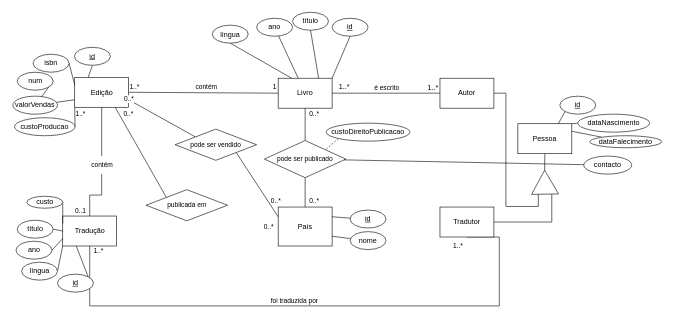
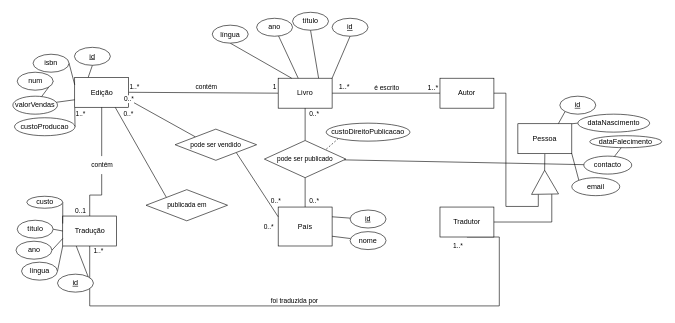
  <mxCell id="0" />
  <mxCell id="1" parent="0" />
  <mxCell id="2" style="edgeStyle=orthogonalEdgeStyle;rounded=0;orthogonalLoop=1;jettySize=auto;html=1;exitX=1;exitY=0.5;exitDx=0;exitDy=0;entryX=0;entryY=0.5;entryDx=0;entryDy=0;endArrow=none;endFill=0;" parent="1" source="5" target="8" edge="1"><mxGeometry relative="1" as="geometry" /></mxCell>
  <mxCell id="3" value="é escrito" style="edgeLabel;html=1;align=center;verticalAlign=middle;resizable=0;points=[];fontFamily=Helvetica;fontSize=11;fontColor=default;labelBackgroundColor=default;" parent="2" vertex="1" connectable="0"><mxGeometry x="-0.061" relative="1" as="geometry"><mxPoint x="5" y="-10" as="offset" /></mxGeometry></mxCell>
  <mxCell id="4" style="edgeStyle=none;rounded=0;orthogonalLoop=1;jettySize=auto;html=1;exitX=0;exitY=0.5;exitDx=0;exitDy=0;entryX=1;entryY=0.5;entryDx=0;entryDy=0;strokeColor=default;align=center;verticalAlign=middle;fontFamily=Helvetica;fontSize=11;fontColor=default;labelBackgroundColor=default;endArrow=none;endFill=0;" parent="1" source="5" target="27" edge="1"><mxGeometry relative="1" as="geometry" /></mxCell>
  <mxCell id="5" value="Livro" style="rounded=0;whiteSpace=wrap;html=1;" parent="1" vertex="1"><mxGeometry x="463" y="130" width="90" height="50" as="geometry" /></mxCell>
  <mxCell id="6" style="edgeStyle=none;rounded=0;orthogonalLoop=1;jettySize=auto;html=1;exitX=0.5;exitY=1;exitDx=0;exitDy=0;entryX=0.75;entryY=0;entryDx=0;entryDy=0;strokeColor=default;align=center;verticalAlign=middle;fontFamily=Helvetica;fontSize=11;fontColor=default;labelBackgroundColor=default;endArrow=none;endFill=0;" parent="1" source="7" target="5" edge="1"><mxGeometry relative="1" as="geometry" /></mxCell>
  <mxCell id="7" value="título" style="ellipse;whiteSpace=wrap;html=1;" parent="1" vertex="1"><mxGeometry x="487" y="20" width="60" height="30" as="geometry" /></mxCell>
  <mxCell id="8" value="Autor" style="rounded=0;whiteSpace=wrap;html=1;" parent="1" vertex="1"><mxGeometry x="733" y="130" width="90" height="50" as="geometry" /></mxCell>
  <mxCell id="9" value="1..*" style="text;html=1;align=center;verticalAlign=middle;resizable=0;points=[];autosize=1;strokeColor=none;fillColor=none;" parent="1" vertex="1"><mxGeometry x="701" y="132" width="40" height="30" as="geometry" /></mxCell>
  <mxCell id="10" value="1..*" style="text;html=1;align=center;verticalAlign=middle;resizable=0;points=[];autosize=1;strokeColor=none;fillColor=none;" parent="1" vertex="1"><mxGeometry x="553" y="130" width="40" height="30" as="geometry" /></mxCell>
  <mxCell id="11" style="edgeStyle=none;rounded=0;orthogonalLoop=1;jettySize=auto;html=1;exitX=0.5;exitY=1;exitDx=0;exitDy=0;entryX=1;entryY=0;entryDx=0;entryDy=0;strokeColor=default;align=center;verticalAlign=middle;fontFamily=Helvetica;fontSize=11;fontColor=default;labelBackgroundColor=default;endArrow=none;endFill=0;" parent="1" source="12" target="5" edge="1"><mxGeometry relative="1" as="geometry" /></mxCell>
  <mxCell id="12" value="id" style="ellipse;whiteSpace=wrap;html=1;fontStyle=4" parent="1" vertex="1"><mxGeometry x="553" y="30" width="60" height="30" as="geometry" /></mxCell>
  <mxCell id="13" value="" style="edgeStyle=none;rounded=0;orthogonalLoop=1;jettySize=auto;html=1;strokeColor=default;align=center;verticalAlign=middle;fontFamily=Helvetica;fontSize=11;fontColor=default;labelBackgroundColor=default;endArrow=none;endFill=0;" parent="1" source="14" target="5" edge="1"><mxGeometry relative="1" as="geometry" /></mxCell>
  <mxCell id="14" value="ano" style="ellipse;whiteSpace=wrap;html=1;" parent="1" vertex="1"><mxGeometry x="427" y="30" width="60" height="30" as="geometry" /></mxCell>
  <mxCell id="15" style="edgeStyle=none;rounded=0;orthogonalLoop=1;jettySize=auto;html=1;exitX=0;exitY=1;exitDx=0;exitDy=0;entryX=1;entryY=0;entryDx=0;entryDy=0;strokeColor=default;align=center;verticalAlign=middle;fontFamily=Helvetica;fontSize=11;fontColor=default;labelBackgroundColor=default;endArrow=none;endFill=0;dashed=1;" parent="1" source="16" target="22" edge="1"><mxGeometry relative="1" as="geometry" /></mxCell>
  <mxCell id="16" value="custoDireitoPublicacao" style="ellipse;whiteSpace=wrap;html=1;" parent="1" vertex="1"><mxGeometry x="543" y="205" width="140" height="30" as="geometry" /></mxCell>
  <mxCell id="17" value="País" style="rounded=0;whiteSpace=wrap;html=1;" parent="1" vertex="1"><mxGeometry x="463" y="345" width="90" height="65" as="geometry" /></mxCell>
  <mxCell id="18" value="0..*" style="text;html=1;align=center;verticalAlign=middle;resizable=0;points=[];autosize=1;strokeColor=none;fillColor=none;fontFamily=Helvetica;fontSize=11;fontColor=default;labelBackgroundColor=default;" parent="1" vertex="1"><mxGeometry x="503" y="175" width="40" height="30" as="geometry" /></mxCell>
  <mxCell id="19" value="0..*" style="text;html=1;align=center;verticalAlign=middle;resizable=0;points=[];autosize=1;strokeColor=none;fillColor=none;fontFamily=Helvetica;fontSize=11;fontColor=default;labelBackgroundColor=default;" parent="1" vertex="1"><mxGeometry x="503" y="320" width="40" height="30" as="geometry" /></mxCell>
  <mxCell id="20" style="edgeStyle=none;rounded=0;orthogonalLoop=1;jettySize=auto;html=1;exitX=0.5;exitY=0;exitDx=0;exitDy=0;entryX=0.5;entryY=1;entryDx=0;entryDy=0;strokeColor=default;align=center;verticalAlign=middle;fontFamily=Helvetica;fontSize=11;fontColor=default;labelBackgroundColor=default;endArrow=none;endFill=0;" parent="1" source="22" target="5" edge="1"><mxGeometry relative="1" as="geometry" /></mxCell>
  <mxCell id="21" style="edgeStyle=none;rounded=0;orthogonalLoop=1;jettySize=auto;html=1;exitX=0.5;exitY=1;exitDx=0;exitDy=0;entryX=0.5;entryY=0;entryDx=0;entryDy=0;strokeColor=default;align=center;verticalAlign=middle;fontFamily=Helvetica;fontSize=11;fontColor=default;labelBackgroundColor=default;endArrow=none;endFill=0;" parent="1" source="22" target="17" edge="1"><mxGeometry relative="1" as="geometry" /></mxCell>
  <mxCell id="22" value="&lt;span style=&quot;text-wrap: nowrap;&quot;&gt;pode ser publicado&lt;/span&gt;" style="rhombus;whiteSpace=wrap;html=1;fontFamily=Helvetica;fontSize=11;fontColor=default;labelBackgroundColor=default;" parent="1" vertex="1"><mxGeometry x="440" y="234" width="136" height="62" as="geometry" /></mxCell>
  <mxCell id="23" style="edgeStyle=none;rounded=0;orthogonalLoop=1;jettySize=auto;html=1;exitX=0.5;exitY=0;exitDx=0;exitDy=0;strokeColor=default;align=center;verticalAlign=middle;fontFamily=Helvetica;fontSize=11;fontColor=default;labelBackgroundColor=default;endArrow=none;endFill=0;" parent="1" edge="1"><mxGeometry relative="1" as="geometry"><mxPoint x="57.5" y="173.5" as="sourcePoint" /><mxPoint x="57.5" y="173.5" as="targetPoint" /></mxGeometry></mxCell>
  <mxCell id="24" style="edgeStyle=orthogonalEdgeStyle;rounded=0;orthogonalLoop=1;jettySize=auto;html=1;exitX=0.5;exitY=1;exitDx=0;exitDy=0;entryX=0.5;entryY=0;entryDx=0;entryDy=0;strokeColor=default;align=center;verticalAlign=middle;fontFamily=Helvetica;fontSize=11;fontColor=default;labelBackgroundColor=default;endArrow=none;endFill=0;" parent="1" source="87" target="31" edge="1"><mxGeometry relative="1" as="geometry" /></mxCell>
  <mxCell id="25" style="edgeStyle=none;rounded=0;orthogonalLoop=1;jettySize=auto;html=1;exitX=1;exitY=0.75;exitDx=0;exitDy=0;entryX=0;entryY=0;entryDx=0;entryDy=0;strokeColor=default;align=center;verticalAlign=middle;fontFamily=Helvetica;fontSize=11;fontColor=default;labelBackgroundColor=default;endArrow=none;endFill=0;" parent="1" source="27" target="72" edge="1"><mxGeometry relative="1" as="geometry" /></mxCell>
  <mxCell id="26" style="edgeStyle=none;rounded=0;orthogonalLoop=1;jettySize=auto;html=1;exitX=0.75;exitY=1;exitDx=0;exitDy=0;entryX=0;entryY=0;entryDx=0;entryDy=0;strokeColor=default;align=center;verticalAlign=middle;fontFamily=Helvetica;fontSize=11;fontColor=default;labelBackgroundColor=default;endArrow=none;endFill=0;" edge="1" parent="1" source="27" target="82"><mxGeometry relative="1" as="geometry" /></mxCell>
  <mxCell id="27" value="Edição" style="rounded=0;whiteSpace=wrap;html=1;" parent="1" vertex="1"><mxGeometry x="123.5" y="128.5" width="90" height="50" as="geometry" /></mxCell>
  <mxCell id="28" value="1..*" style="text;html=1;align=center;verticalAlign=middle;resizable=0;points=[];autosize=1;strokeColor=none;fillColor=none;fontFamily=Helvetica;fontSize=11;fontColor=default;labelBackgroundColor=default;" parent="1" vertex="1"><mxGeometry x="202.5" y="128.5" width="40" height="30" as="geometry" /></mxCell>
  <mxCell id="29" value="1" style="text;html=1;align=center;verticalAlign=middle;resizable=0;points=[];autosize=1;strokeColor=none;fillColor=none;fontFamily=Helvetica;fontSize=11;fontColor=default;labelBackgroundColor=default;" parent="1" vertex="1"><mxGeometry x="442" y="130" width="30" height="30" as="geometry" /></mxCell>
  <mxCell id="30" style="edgeStyle=orthogonalEdgeStyle;rounded=0;orthogonalLoop=1;jettySize=auto;html=1;entryX=0.5;entryY=1;entryDx=0;entryDy=0;strokeColor=default;align=center;verticalAlign=middle;fontFamily=Helvetica;fontSize=11;fontColor=default;labelBackgroundColor=default;endArrow=none;endFill=0;exitX=0.5;exitY=1;exitDx=0;exitDy=0;" parent="1" source="31" target="32" edge="1"><mxGeometry relative="1" as="geometry"><Array as="points"><mxPoint x="149" y="510" /><mxPoint x="832" y="510" /></Array></mxGeometry></mxCell>
  <mxCell id="31" value="Tradução" style="rounded=0;whiteSpace=wrap;html=1;" parent="1" vertex="1"><mxGeometry x="103.5" y="360" width="90" height="50" as="geometry" /></mxCell>
  <mxCell id="32" value="Tradutor" style="rounded=0;whiteSpace=wrap;html=1;" parent="1" vertex="1"><mxGeometry x="733" y="345" width="90" height="50" as="geometry" /></mxCell>
  <mxCell id="33" style="edgeStyle=none;rounded=0;orthogonalLoop=1;jettySize=auto;html=1;exitX=1;exitY=0.5;exitDx=0;exitDy=0;entryX=0;entryY=0.25;entryDx=0;entryDy=0;strokeColor=default;align=center;verticalAlign=middle;fontFamily=Helvetica;fontSize=11;fontColor=default;labelBackgroundColor=default;endArrow=none;endFill=0;" parent="1" source="34" target="31" edge="1"><mxGeometry relative="1" as="geometry" /></mxCell>
  <mxCell id="34" value="custo" style="ellipse;whiteSpace=wrap;html=1;" parent="1" vertex="1"><mxGeometry x="43.5" y="327" width="60" height="20" as="geometry" /></mxCell>
  <mxCell id="35" style="edgeStyle=none;rounded=0;orthogonalLoop=1;jettySize=auto;html=1;exitX=1;exitY=0.5;exitDx=0;exitDy=0;entryX=0;entryY=0.25;entryDx=0;entryDy=0;strokeColor=default;align=center;verticalAlign=middle;fontFamily=Helvetica;fontSize=11;fontColor=default;labelBackgroundColor=default;endArrow=none;endFill=0;" parent="1" source="36" target="27" edge="1"><mxGeometry relative="1" as="geometry" /></mxCell>
  <mxCell id="36" value="isbn" style="ellipse;whiteSpace=wrap;html=1;fontStyle=0" parent="1" vertex="1"><mxGeometry x="54" y="90" width="60" height="30" as="geometry" /></mxCell>
  <mxCell id="37" style="edgeStyle=none;rounded=0;orthogonalLoop=1;jettySize=auto;html=1;exitX=1;exitY=0.5;exitDx=0;exitDy=0;entryX=0;entryY=0.5;entryDx=0;entryDy=0;strokeColor=default;align=center;verticalAlign=middle;fontFamily=Helvetica;fontSize=11;fontColor=default;labelBackgroundColor=default;endArrow=none;endFill=0;" parent="1" source="38" target="31" edge="1"><mxGeometry relative="1" as="geometry" /></mxCell>
  <mxCell id="38" value="título" style="ellipse;whiteSpace=wrap;html=1;" parent="1" vertex="1"><mxGeometry x="27.5" y="367" width="60" height="30" as="geometry" /></mxCell>
  <mxCell id="39" style="edgeStyle=none;rounded=0;orthogonalLoop=1;jettySize=auto;html=1;exitX=1;exitY=0.5;exitDx=0;exitDy=0;entryX=0;entryY=0.75;entryDx=0;entryDy=0;strokeColor=default;align=center;verticalAlign=middle;fontFamily=Helvetica;fontSize=11;fontColor=default;labelBackgroundColor=default;endArrow=none;endFill=0;" parent="1" source="40" target="31" edge="1"><mxGeometry relative="1" as="geometry" /></mxCell>
  <mxCell id="40" value="ano" style="ellipse;whiteSpace=wrap;html=1;" parent="1" vertex="1"><mxGeometry x="25.5" y="402" width="60" height="30" as="geometry" /></mxCell>
  <mxCell id="41" style="edgeStyle=none;rounded=0;orthogonalLoop=1;jettySize=auto;html=1;exitX=1;exitY=0.5;exitDx=0;exitDy=0;entryX=0;entryY=1;entryDx=0;entryDy=0;strokeColor=default;align=center;verticalAlign=middle;fontFamily=Helvetica;fontSize=11;fontColor=default;labelBackgroundColor=default;endArrow=none;endFill=0;" parent="1" source="42" target="31" edge="1"><mxGeometry relative="1" as="geometry" /></mxCell>
  <mxCell id="42" value="língua" style="ellipse;whiteSpace=wrap;html=1;" parent="1" vertex="1"><mxGeometry x="34.75" y="437" width="60" height="30" as="geometry" /></mxCell>
  <mxCell id="43" style="edgeStyle=none;rounded=0;orthogonalLoop=1;jettySize=auto;html=1;exitX=1;exitY=0;exitDx=0;exitDy=0;entryX=0.25;entryY=1;entryDx=0;entryDy=0;strokeColor=default;align=center;verticalAlign=middle;fontFamily=Helvetica;fontSize=11;fontColor=default;labelBackgroundColor=default;endArrow=none;endFill=0;" parent="1" source="44" target="31" edge="1"><mxGeometry relative="1" as="geometry" /></mxCell>
  <mxCell id="44" value="id" style="ellipse;whiteSpace=wrap;html=1;fontStyle=4" parent="1" vertex="1"><mxGeometry x="94.75" y="457" width="60" height="30" as="geometry" /></mxCell>
  <mxCell id="45" value="0..1" style="text;html=1;align=center;verticalAlign=middle;resizable=0;points=[];autosize=1;strokeColor=none;fillColor=none;fontFamily=Helvetica;fontSize=11;fontColor=default;labelBackgroundColor=default;" parent="1" vertex="1"><mxGeometry x="113" y="337" width="40" height="30" as="geometry" /></mxCell>
  <mxCell id="46" value="1..*" style="text;html=1;align=center;verticalAlign=middle;resizable=0;points=[];autosize=1;strokeColor=none;fillColor=none;fontFamily=Helvetica;fontSize=11;fontColor=default;labelBackgroundColor=default;" parent="1" vertex="1"><mxGeometry x="113" y="173.5" width="40" height="30" as="geometry" /></mxCell>
  <mxCell id="47" style="edgeStyle=none;rounded=0;orthogonalLoop=1;jettySize=auto;html=1;exitX=1;exitY=0.5;exitDx=0;exitDy=0;strokeColor=default;align=center;verticalAlign=middle;fontFamily=Helvetica;fontSize=11;fontColor=default;labelBackgroundColor=default;endArrow=none;endFill=0;" parent="1" source="48" target="50" edge="1"><mxGeometry relative="1" as="geometry" /></mxCell>
  <mxCell id="48" value="num" style="ellipse;whiteSpace=wrap;html=1;fontStyle=0" parent="1" vertex="1"><mxGeometry x="27.5" y="120" width="60" height="30" as="geometry" /></mxCell>
  <mxCell id="49" style="edgeStyle=none;rounded=0;orthogonalLoop=1;jettySize=auto;html=1;entryX=0;entryY=0.75;entryDx=0;entryDy=0;strokeColor=default;align=center;verticalAlign=middle;fontFamily=Helvetica;fontSize=11;fontColor=default;labelBackgroundColor=default;endArrow=none;endFill=0;" parent="1" source="50" target="27" edge="1"><mxGeometry relative="1" as="geometry" /></mxCell>
  <mxCell id="50" value="valorVendas" style="ellipse;whiteSpace=wrap;html=1;fontStyle=0" parent="1" vertex="1"><mxGeometry x="20.25" y="160" width="74.5" height="30" as="geometry" /></mxCell>
  <mxCell id="51" style="edgeStyle=none;rounded=0;orthogonalLoop=1;jettySize=auto;html=1;exitX=1;exitY=0.5;exitDx=0;exitDy=0;entryX=0;entryY=1;entryDx=0;entryDy=0;strokeColor=default;align=center;verticalAlign=middle;fontFamily=Helvetica;fontSize=11;fontColor=default;labelBackgroundColor=default;endArrow=none;endFill=0;" parent="1" source="52" target="27" edge="1"><mxGeometry relative="1" as="geometry" /></mxCell>
  <mxCell id="52" value="custoProducao" style="ellipse;whiteSpace=wrap;html=1;fontStyle=0" parent="1" vertex="1"><mxGeometry x="23" y="196" width="101" height="30" as="geometry" /></mxCell>
  <mxCell id="53" style="edgeStyle=none;rounded=0;orthogonalLoop=1;jettySize=auto;html=1;exitX=0;exitY=0.5;exitDx=0;exitDy=0;entryX=1;entryY=0;entryDx=0;entryDy=0;strokeColor=default;align=center;verticalAlign=middle;fontFamily=Helvetica;fontSize=11;fontColor=default;labelBackgroundColor=default;endArrow=none;endFill=0;" parent="1" source="54" target="64" edge="1"><mxGeometry relative="1" as="geometry" /></mxCell>
  <mxCell id="54" value="dataNascimento" style="ellipse;whiteSpace=wrap;html=1;fontStyle=0" parent="1" vertex="1"><mxGeometry x="963" y="190" width="120" height="30" as="geometry" /></mxCell>
  <mxCell id="55" style="edgeStyle=none;rounded=0;orthogonalLoop=1;jettySize=auto;html=1;exitX=0;exitY=1;exitDx=0;exitDy=0;entryX=0.75;entryY=0;entryDx=0;entryDy=0;strokeColor=default;align=center;verticalAlign=middle;fontFamily=Helvetica;fontSize=11;fontColor=default;labelBackgroundColor=default;endArrow=none;endFill=0;" parent="1" source="56" target="64" edge="1"><mxGeometry relative="1" as="geometry" /></mxCell>
  <mxCell id="56" value="id" style="ellipse;whiteSpace=wrap;html=1;fontStyle=4" parent="1" vertex="1"><mxGeometry x="933" y="160" width="60" height="30" as="geometry" /></mxCell>
- <mxCell id="57" style="edgeStyle=none;rounded=0;orthogonalLoop=1;jettySize=auto;html=1;entryX=1;entryY=0.25;entryDx=0;entryDy=0;strokeColor=default;align=center;verticalAlign=middle;fontFamily=Helvetica;fontSize=11;fontColor=default;labelBackgroundColor=default;endArrow=none;endFill=0;" parent="1" source="58" target="64" edge="1"><mxGeometry relative="1" as="geometry" /></mxCell>
+ <mxCell id="57" style="edgeStyle=none;rounded=0;orthogonalLoop=1;jettySize=auto;html=1;strokeColor=default;align=center;verticalAlign=middle;fontFamily=Helvetica;fontSize=11;fontColor=default;labelBackgroundColor=default;endArrow=none;endFill=0;" parent="1" source="58" target="60" edge="1"><mxGeometry relative="1" as="geometry" /></mxCell>
  <mxCell id="58" value="dataFalecimento" style="ellipse;whiteSpace=wrap;html=1;fontStyle=0" parent="1" vertex="1"><mxGeometry x="983" y="226" width="120" height="20" as="geometry" /></mxCell>
  <mxCell id="59" style="edgeStyle=none;rounded=0;orthogonalLoop=1;jettySize=auto;html=1;strokeColor=default;align=center;verticalAlign=middle;fontFamily=Helvetica;fontSize=11;fontColor=default;labelBackgroundColor=default;endArrow=none;endFill=0;" parent="1" source="60" target="22" edge="1"><mxGeometry relative="1" as="geometry" /></mxCell>
  <mxCell id="60" value="contacto" style="ellipse;whiteSpace=wrap;html=1;fontStyle=0" parent="1" vertex="1"><mxGeometry x="973" y="260" width="80" height="30" as="geometry" /></mxCell>
+ <mxCell id="61" style="edgeStyle=none;rounded=0;orthogonalLoop=1;jettySize=auto;html=1;exitX=0;exitY=0;exitDx=0;exitDy=0;entryX=1;entryY=1;entryDx=0;entryDy=0;strokeColor=default;align=center;verticalAlign=middle;fontFamily=Helvetica;fontSize=11;fontColor=default;labelBackgroundColor=default;endArrow=none;endFill=0;" parent="1" source="62" target="64" edge="1"><mxGeometry relative="1" as="geometry" /></mxCell>
+ <mxCell id="62" value="email" style="ellipse;whiteSpace=wrap;html=1;fontStyle=0" parent="1" vertex="1"><mxGeometry x="953" y="296" width="80" height="30" as="geometry" /></mxCell>
  <mxCell id="63" style="edgeStyle=none;rounded=0;orthogonalLoop=1;jettySize=auto;html=1;exitX=0.5;exitY=1;exitDx=0;exitDy=0;entryX=1;entryY=0.5;entryDx=0;entryDy=0;strokeColor=default;align=center;verticalAlign=middle;fontFamily=Helvetica;fontSize=11;fontColor=default;labelBackgroundColor=default;endArrow=none;endFill=0;" parent="1" source="64" target="67" edge="1"><mxGeometry relative="1" as="geometry" /></mxCell>
  <mxCell id="64" value="Pessoa" style="rounded=0;whiteSpace=wrap;html=1;" parent="1" vertex="1"><mxGeometry x="863" y="206" width="90" height="50" as="geometry" /></mxCell>
  <mxCell id="65" style="edgeStyle=orthogonalEdgeStyle;rounded=0;orthogonalLoop=1;jettySize=auto;html=1;exitX=0;exitY=0.25;exitDx=0;exitDy=0;entryX=1;entryY=0.5;entryDx=0;entryDy=0;strokeColor=default;align=center;verticalAlign=middle;fontFamily=Helvetica;fontSize=11;fontColor=default;labelBackgroundColor=default;endArrow=none;endFill=0;" parent="1" source="67" target="8" edge="1"><mxGeometry relative="1" as="geometry"><Array as="points"><mxPoint x="897" y="344" /><mxPoint x="843" y="344" /><mxPoint x="843" y="155" /></Array></mxGeometry></mxCell>
  <mxCell id="66" style="edgeStyle=orthogonalEdgeStyle;rounded=0;orthogonalLoop=1;jettySize=auto;html=1;exitX=0;exitY=0.75;exitDx=0;exitDy=0;entryX=1;entryY=0.5;entryDx=0;entryDy=0;strokeColor=default;align=center;verticalAlign=middle;fontFamily=Helvetica;fontSize=11;fontColor=default;labelBackgroundColor=default;endArrow=none;endFill=0;" parent="1" source="67" target="32" edge="1"><mxGeometry relative="1" as="geometry" /></mxCell>
  <mxCell id="67" value="" style="triangle;whiteSpace=wrap;html=1;fontFamily=Helvetica;fontSize=11;fontColor=default;labelBackgroundColor=default;rotation=-91;" parent="1" vertex="1"><mxGeometry x="888" y="281" width="40" height="45" as="geometry" /></mxCell>
  <mxCell id="68" value="1..*" style="text;html=1;align=center;verticalAlign=middle;resizable=0;points=[];autosize=1;strokeColor=none;fillColor=none;fontFamily=Helvetica;fontSize=11;fontColor=default;labelBackgroundColor=default;" parent="1" vertex="1"><mxGeometry x="743" y="395" width="40" height="30" as="geometry" /></mxCell>
  <mxCell id="69" value="1..*" style="text;html=1;align=center;verticalAlign=middle;resizable=0;points=[];autosize=1;strokeColor=none;fillColor=none;fontFamily=Helvetica;fontSize=11;fontColor=default;labelBackgroundColor=default;" parent="1" vertex="1"><mxGeometry x="142.5" y="404" width="40" height="30" as="geometry" /></mxCell>
  <mxCell id="70" style="edgeStyle=none;rounded=0;orthogonalLoop=1;jettySize=auto;html=1;exitX=1;exitY=1;exitDx=0;exitDy=0;strokeColor=default;align=center;verticalAlign=middle;fontFamily=Helvetica;fontSize=11;fontColor=default;labelBackgroundColor=default;endArrow=none;endFill=0;entryX=0;entryY=0.25;entryDx=0;entryDy=0;" parent="1" source="72" edge="1" target="17"><mxGeometry relative="1" as="geometry"><mxPoint x="463" y="370" as="targetPoint" /></mxGeometry></mxCell>
  <mxCell id="71" value="0..*" style="edgeLabel;html=1;align=center;verticalAlign=middle;resizable=0;points=[];fontFamily=Helvetica;fontSize=11;fontColor=default;labelBackgroundColor=default;" parent="70" vertex="1" connectable="0"><mxGeometry x="0.783" relative="1" as="geometry"><mxPoint x="3" y="-16" as="offset" /></mxGeometry></mxCell>
  <mxCell id="72" value="&lt;span style=&quot;text-wrap: nowrap;&quot;&gt;pode ser vendido&lt;/span&gt;" style="rhombus;whiteSpace=wrap;html=1;fontFamily=Helvetica;fontSize=11;fontColor=default;labelBackgroundColor=default;" parent="1" vertex="1"><mxGeometry x="291" y="215" width="136" height="52" as="geometry" /></mxCell>
  <mxCell id="73" value="0..*" style="text;html=1;align=center;verticalAlign=middle;resizable=0;points=[];autosize=1;strokeColor=none;fillColor=none;fontFamily=Helvetica;fontSize=11;fontColor=default;labelBackgroundColor=default;" parent="1" vertex="1"><mxGeometry x="193.5" y="150" width="40" height="30" as="geometry" /></mxCell>
  <mxCell id="74" style="edgeStyle=none;rounded=0;orthogonalLoop=1;jettySize=auto;html=1;exitX=0.5;exitY=1;exitDx=0;exitDy=0;entryX=0.25;entryY=0;entryDx=0;entryDy=0;strokeColor=default;align=center;verticalAlign=middle;fontFamily=Helvetica;fontSize=11;fontColor=default;labelBackgroundColor=default;endArrow=none;endFill=0;" edge="1" parent="1" source="75" target="5"><mxGeometry relative="1" as="geometry" /></mxCell>
  <mxCell id="75" value="língua" style="ellipse;whiteSpace=wrap;html=1;" vertex="1" parent="1"><mxGeometry x="353" y="41.5" width="60" height="30" as="geometry" /></mxCell>
  <mxCell id="76" style="edgeStyle=none;rounded=0;orthogonalLoop=1;jettySize=auto;html=1;entryX=1;entryY=0.25;entryDx=0;entryDy=0;strokeColor=default;align=center;verticalAlign=middle;fontFamily=Helvetica;fontSize=11;fontColor=default;labelBackgroundColor=default;endArrow=none;endFill=0;" edge="1" parent="1" source="77" target="17"><mxGeometry relative="1" as="geometry" /></mxCell>
  <mxCell id="77" value="id" style="ellipse;whiteSpace=wrap;html=1;fontStyle=4" vertex="1" parent="1"><mxGeometry x="583" y="350" width="60" height="30" as="geometry" /></mxCell>
  <mxCell id="78" style="edgeStyle=none;rounded=0;orthogonalLoop=1;jettySize=auto;html=1;entryX=1;entryY=0.75;entryDx=0;entryDy=0;strokeColor=default;align=center;verticalAlign=middle;fontFamily=Helvetica;fontSize=11;fontColor=default;labelBackgroundColor=default;endArrow=none;endFill=0;" edge="1" parent="1" source="79" target="17"><mxGeometry relative="1" as="geometry" /></mxCell>
  <mxCell id="79" value="nome" style="ellipse;whiteSpace=wrap;html=1;" vertex="1" parent="1"><mxGeometry x="583" y="386" width="60" height="30" as="geometry" /></mxCell>
  <mxCell id="80" style="edgeStyle=none;rounded=0;orthogonalLoop=1;jettySize=auto;html=1;exitX=0.5;exitY=1;exitDx=0;exitDy=0;entryX=0.25;entryY=0;entryDx=0;entryDy=0;strokeColor=default;align=center;verticalAlign=middle;fontFamily=Helvetica;fontSize=11;fontColor=default;labelBackgroundColor=default;endArrow=none;endFill=0;" edge="1" parent="1" source="81" target="27"><mxGeometry relative="1" as="geometry" /></mxCell>
  <mxCell id="81" value="id" style="ellipse;whiteSpace=wrap;html=1;fontStyle=4" vertex="1" parent="1"><mxGeometry x="123" y="78.5" width="60" height="30" as="geometry" /></mxCell>
  <mxCell id="82" value="&lt;span style=&quot;text-wrap: nowrap;&quot;&gt;publicada em&lt;/span&gt;" style="rhombus;whiteSpace=wrap;html=1;fontFamily=Helvetica;fontSize=11;fontColor=default;labelBackgroundColor=default;" vertex="1" parent="1"><mxGeometry x="242.5" y="316" width="136" height="52" as="geometry" /></mxCell>
  <mxCell id="83" value="0..*" style="text;html=1;align=center;verticalAlign=middle;resizable=0;points=[];autosize=1;strokeColor=none;fillColor=none;fontFamily=Helvetica;fontSize=11;fontColor=default;labelBackgroundColor=default;" vertex="1" parent="1"><mxGeometry x="193" y="173.5" width="40" height="30" as="geometry" /></mxCell>
  <mxCell id="84" value="0..*" style="text;html=1;align=center;verticalAlign=middle;resizable=0;points=[];autosize=1;strokeColor=none;fillColor=none;fontFamily=Helvetica;fontSize=11;fontColor=default;labelBackgroundColor=default;" vertex="1" parent="1"><mxGeometry x="427" y="362.5" width="40" height="30" as="geometry" /></mxCell>
  <mxCell id="85" value="foi traduzida por" style="text;html=1;align=center;verticalAlign=middle;resizable=0;points=[];autosize=1;strokeColor=none;fillColor=none;fontFamily=Helvetica;fontSize=11;fontColor=default;labelBackgroundColor=default;" vertex="1" parent="1"><mxGeometry x="440" y="487" width="100" height="30" as="geometry" /></mxCell>
  <mxCell id="86" value="" style="edgeStyle=orthogonalEdgeStyle;rounded=0;orthogonalLoop=1;jettySize=auto;html=1;exitX=0.5;exitY=1;exitDx=0;exitDy=0;entryX=0.5;entryY=0;entryDx=0;entryDy=0;strokeColor=default;align=center;verticalAlign=middle;fontFamily=Helvetica;fontSize=11;fontColor=default;labelBackgroundColor=default;endArrow=none;endFill=0;" edge="1" parent="1" source="27" target="87"><mxGeometry relative="1" as="geometry"><mxPoint x="169" y="179" as="sourcePoint" /><mxPoint x="169" y="360" as="targetPoint" /></mxGeometry></mxCell>
  <mxCell id="87" value="contém" style="text;html=1;align=center;verticalAlign=middle;resizable=0;points=[];autosize=1;strokeColor=none;fillColor=none;fontFamily=Helvetica;fontSize=11;fontColor=default;labelBackgroundColor=default;" vertex="1" parent="1"><mxGeometry x="138.5" y="260" width="60" height="30" as="geometry" /></mxCell>
  <mxCell id="88" value="contém" style="text;html=1;align=center;verticalAlign=middle;resizable=0;points=[];autosize=1;strokeColor=none;fillColor=none;fontFamily=Helvetica;fontSize=11;fontColor=default;labelBackgroundColor=default;" vertex="1" parent="1"><mxGeometry x="313" y="128.5" width="60" height="30" as="geometry" /></mxCell>
